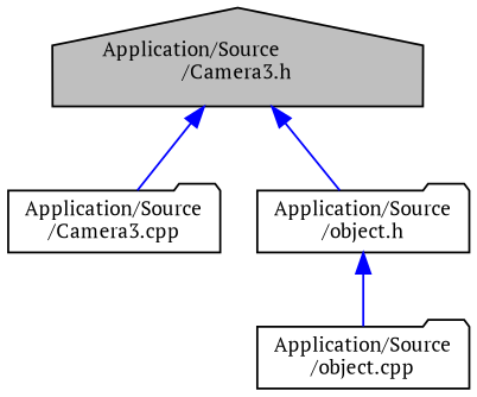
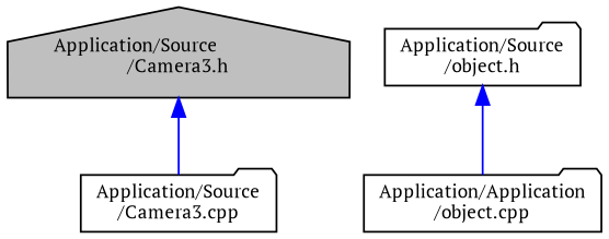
  digraph {
    fontname="PT Serif"
    node [color=black fontname="PT Serif" fontsize=10 shape=folder]
    edge [color=blue dir=back fontname="PT Serif" fontsize=10 labelfontname=Helvetica labelfontsize=10 style=solid]
    n1 [fillcolor=grey75 fontcolor=black height=0.2 label="Application/Source\l/Camera3.h" shape=house style=filled width=0.4]
    n2 [height=0.2 label="Application/Source\l/Camera3.cpp" width=0.4]
    n3 [height=0.2 label="Application/Source\l/object.h" width=0.4]
-   n4 [height=0.2 label="Application/Source\l/object.cpp" width=0.4]
+   n4 [height=0.2 label="Application/Application\l/object.cpp" width=0.4]
    n1 -> n2
-   n1 -> n3
    n3 -> n4
  }
